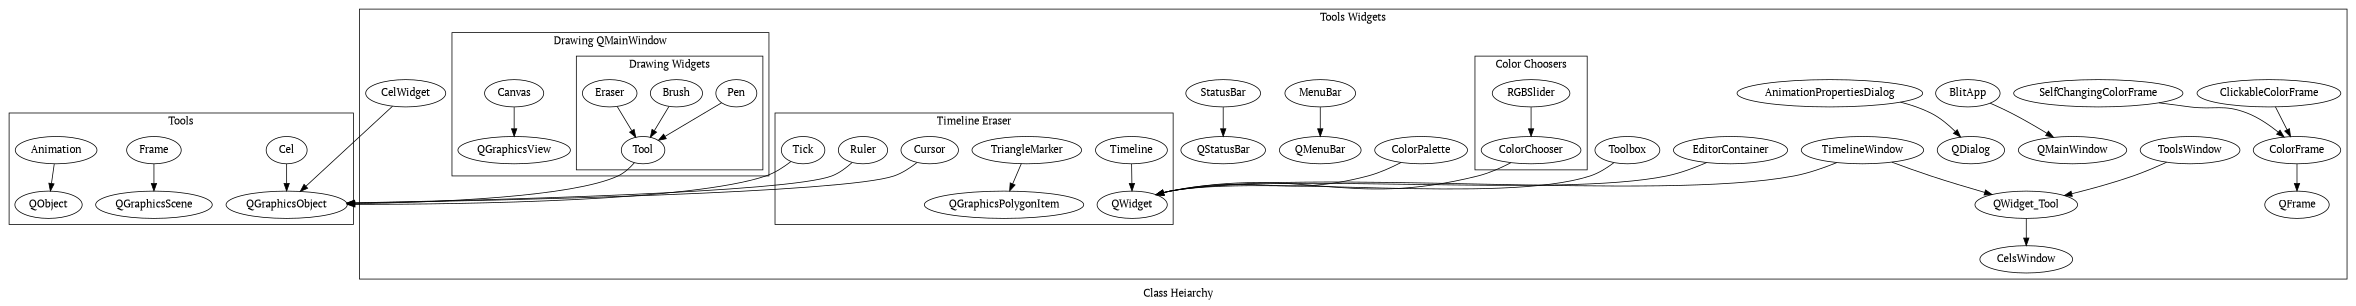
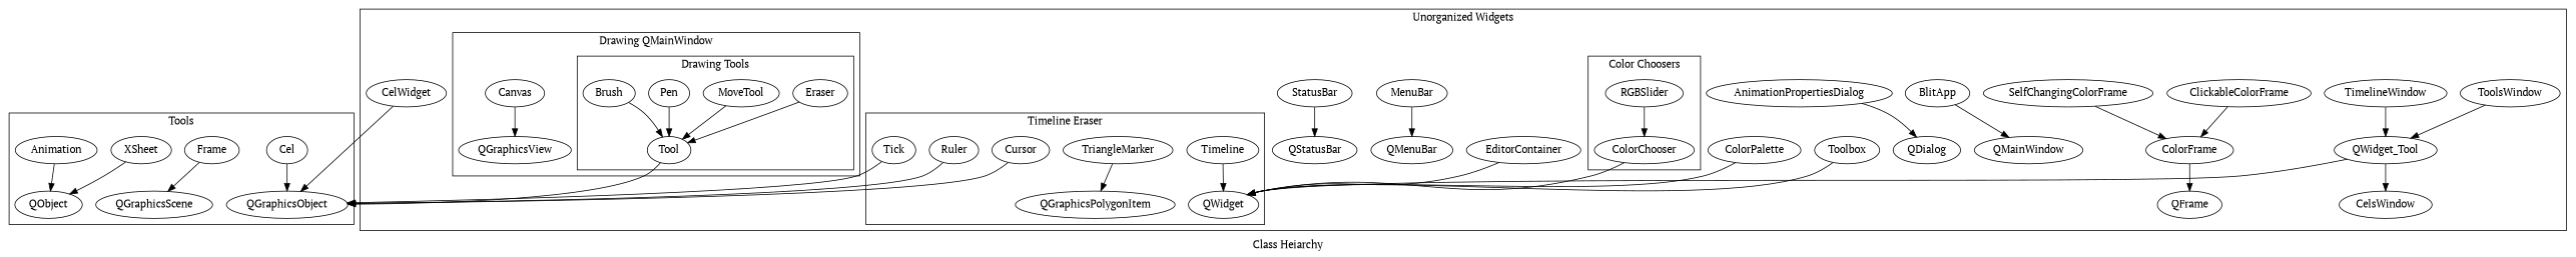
  digraph {
    fontname="PT Serif"
    label="Class Heiarchy"
    node [fontname="PT Serif"]
    edge [fontname="PT Serif"]
    Cel
    QGraphicsObject
    Frame
    QGraphicsScene
+   XSheet
    QObject
    Animation
    Timeline
    QWidget
    Cursor
    Ruler
    Tick
    TriangleMarker
    QGraphicsPolygonItem
    ColorChooser
    RGBSlider
    Tool
    Pen
    Brush
    Eraser
+   MoveTool
    Canvas
    QGraphicsView
    BlitApp
    QMainWindow
    QDialog
    AnimationPropertiesDialog
    TimelineWindow
    QWidget_Tool
    ToolsWindow
    CelsWindow
    CelWidget
    ColorFrame
    QFrame
    SelfChangingColorFrame
    ClickableColorFrame
    ColorPalette
    EditorContainer
    MenuBar
    QMenuBar
    StatusBar
    QStatusBar
    Toolbox
    subgraph cluster_1 {
      label=Tools
      Cel
      QGraphicsObject
      Frame
      QGraphicsScene
+     XSheet
      QObject
      Animation
    }
    subgraph cluster_2 {
-     label="Tools Widgets"
+     label="Unorganized Widgets"
      BlitApp
      QMainWindow
      QDialog
      AnimationPropertiesDialog
      TimelineWindow
      QWidget_Tool
      ToolsWindow
      CelsWindow
      CelWidget
      ColorFrame
      QFrame
      SelfChangingColorFrame
      ClickableColorFrame
      ColorPalette
      EditorContainer
      MenuBar
      QMenuBar
      StatusBar
      QStatusBar
      Toolbox
      subgraph cluster_3 {
        label="Timeline Eraser"
        Timeline
        QWidget
        Cursor
        Ruler
        Tick
        TriangleMarker
        QGraphicsPolygonItem
      }
      subgraph cluster_4 {
        label="Color Choosers"
        ColorChooser
        RGBSlider
      }
      subgraph cluster_5 {
        label="Drawing QMainWindow"
        Canvas
        QGraphicsView
        subgraph cluster_6 {
-         label="Drawing Widgets"
+         label="Drawing Tools"
          Tool
          Pen
          Brush
          Eraser
+         MoveTool
        }
      }
    }
    Cel -> QGraphicsObject
    Frame -> QGraphicsScene
+   XSheet -> QObject
    Animation -> QObject
    Timeline -> QWidget
    Cursor -> QGraphicsObject
    Ruler -> QGraphicsObject
    Tick -> QGraphicsObject
    TriangleMarker -> QGraphicsPolygonItem
    ColorChooser -> QWidget
    RGBSlider -> ColorChooser
    Tool -> QGraphicsObject
    Pen -> Tool
    Brush -> Tool
    Eraser -> Tool
+   MoveTool -> Tool
    Canvas -> QGraphicsView
    BlitApp -> QMainWindow
    AnimationPropertiesDialog -> QDialog
    TimelineWindow -> QWidget_Tool
-   TimelineWindow -> QWidget
+   QWidget_Tool -> QWidget
    QWidget_Tool -> CelsWindow
    ToolsWindow -> QWidget_Tool
    CelWidget -> QGraphicsObject
    ColorFrame -> QFrame
    SelfChangingColorFrame -> ColorFrame
    ClickableColorFrame -> ColorFrame
    ColorPalette -> QWidget
    EditorContainer -> QWidget
    MenuBar -> QMenuBar
    StatusBar -> QStatusBar
    Toolbox -> QWidget
  }
